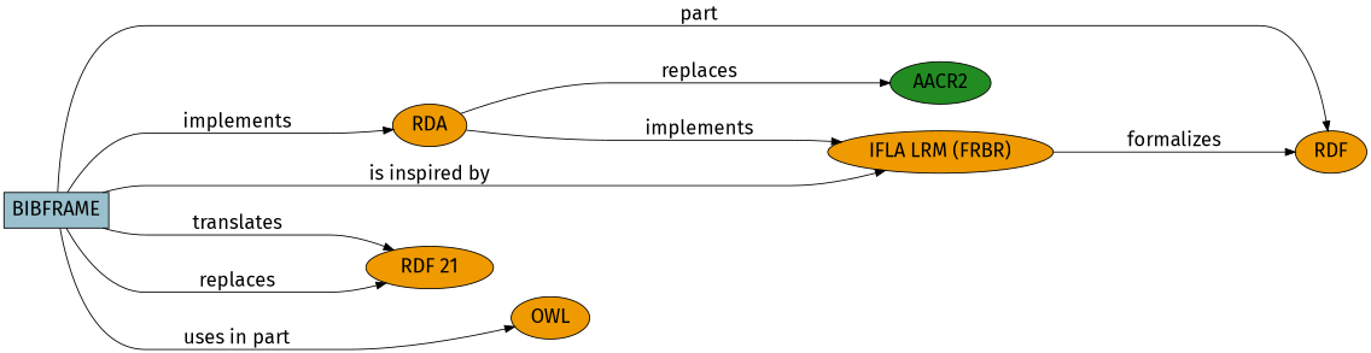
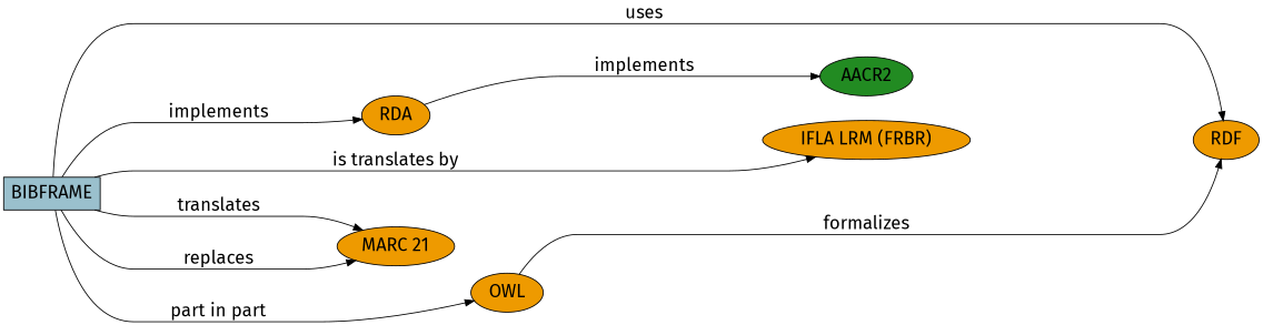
  digraph {
    fontname="Fira Sans"
    fontsize=12
    rankdir=LR
    node [fillcolor=orange2 fontcolor=black fontname="Fira Sans" fontsize=20 shape=ellipse style=filled]
    edge [fontname="Fira Sans" fontsize=20 minlen=4]
    BIBFRAME [fillcolor=lightblue3 shape=box]
    RDF
    RDA
    n4 [label="IFLA LRM (FRBR)"]
-   n5 [label="RDF 21"]
+   n5 [label="MARC 21"]
    OWL
    AACR2 [fillcolor=forestgreen]
-   BIBFRAME -> RDF [label=part]
+   BIBFRAME -> RDF [label=uses]
    BIBFRAME -> RDA [label=implements]
-   BIBFRAME -> n4 [label="is inspired by"]
+   BIBFRAME -> n4 [label="is translates by"]
    BIBFRAME -> n5 [label=translates]
    BIBFRAME -> n5 [label=replaces]
-   BIBFRAME -> OWL [label="uses in part"]
-   RDA -> n4 [label=implements]
-   RDA -> AACR2 [label=replaces]
-   n4 -> RDF [label=formalizes]
+   BIBFRAME -> OWL [label="part in part"]
+   RDA -> AACR2 [label=implements]
+   OWL -> RDF [label=formalizes]
  }
